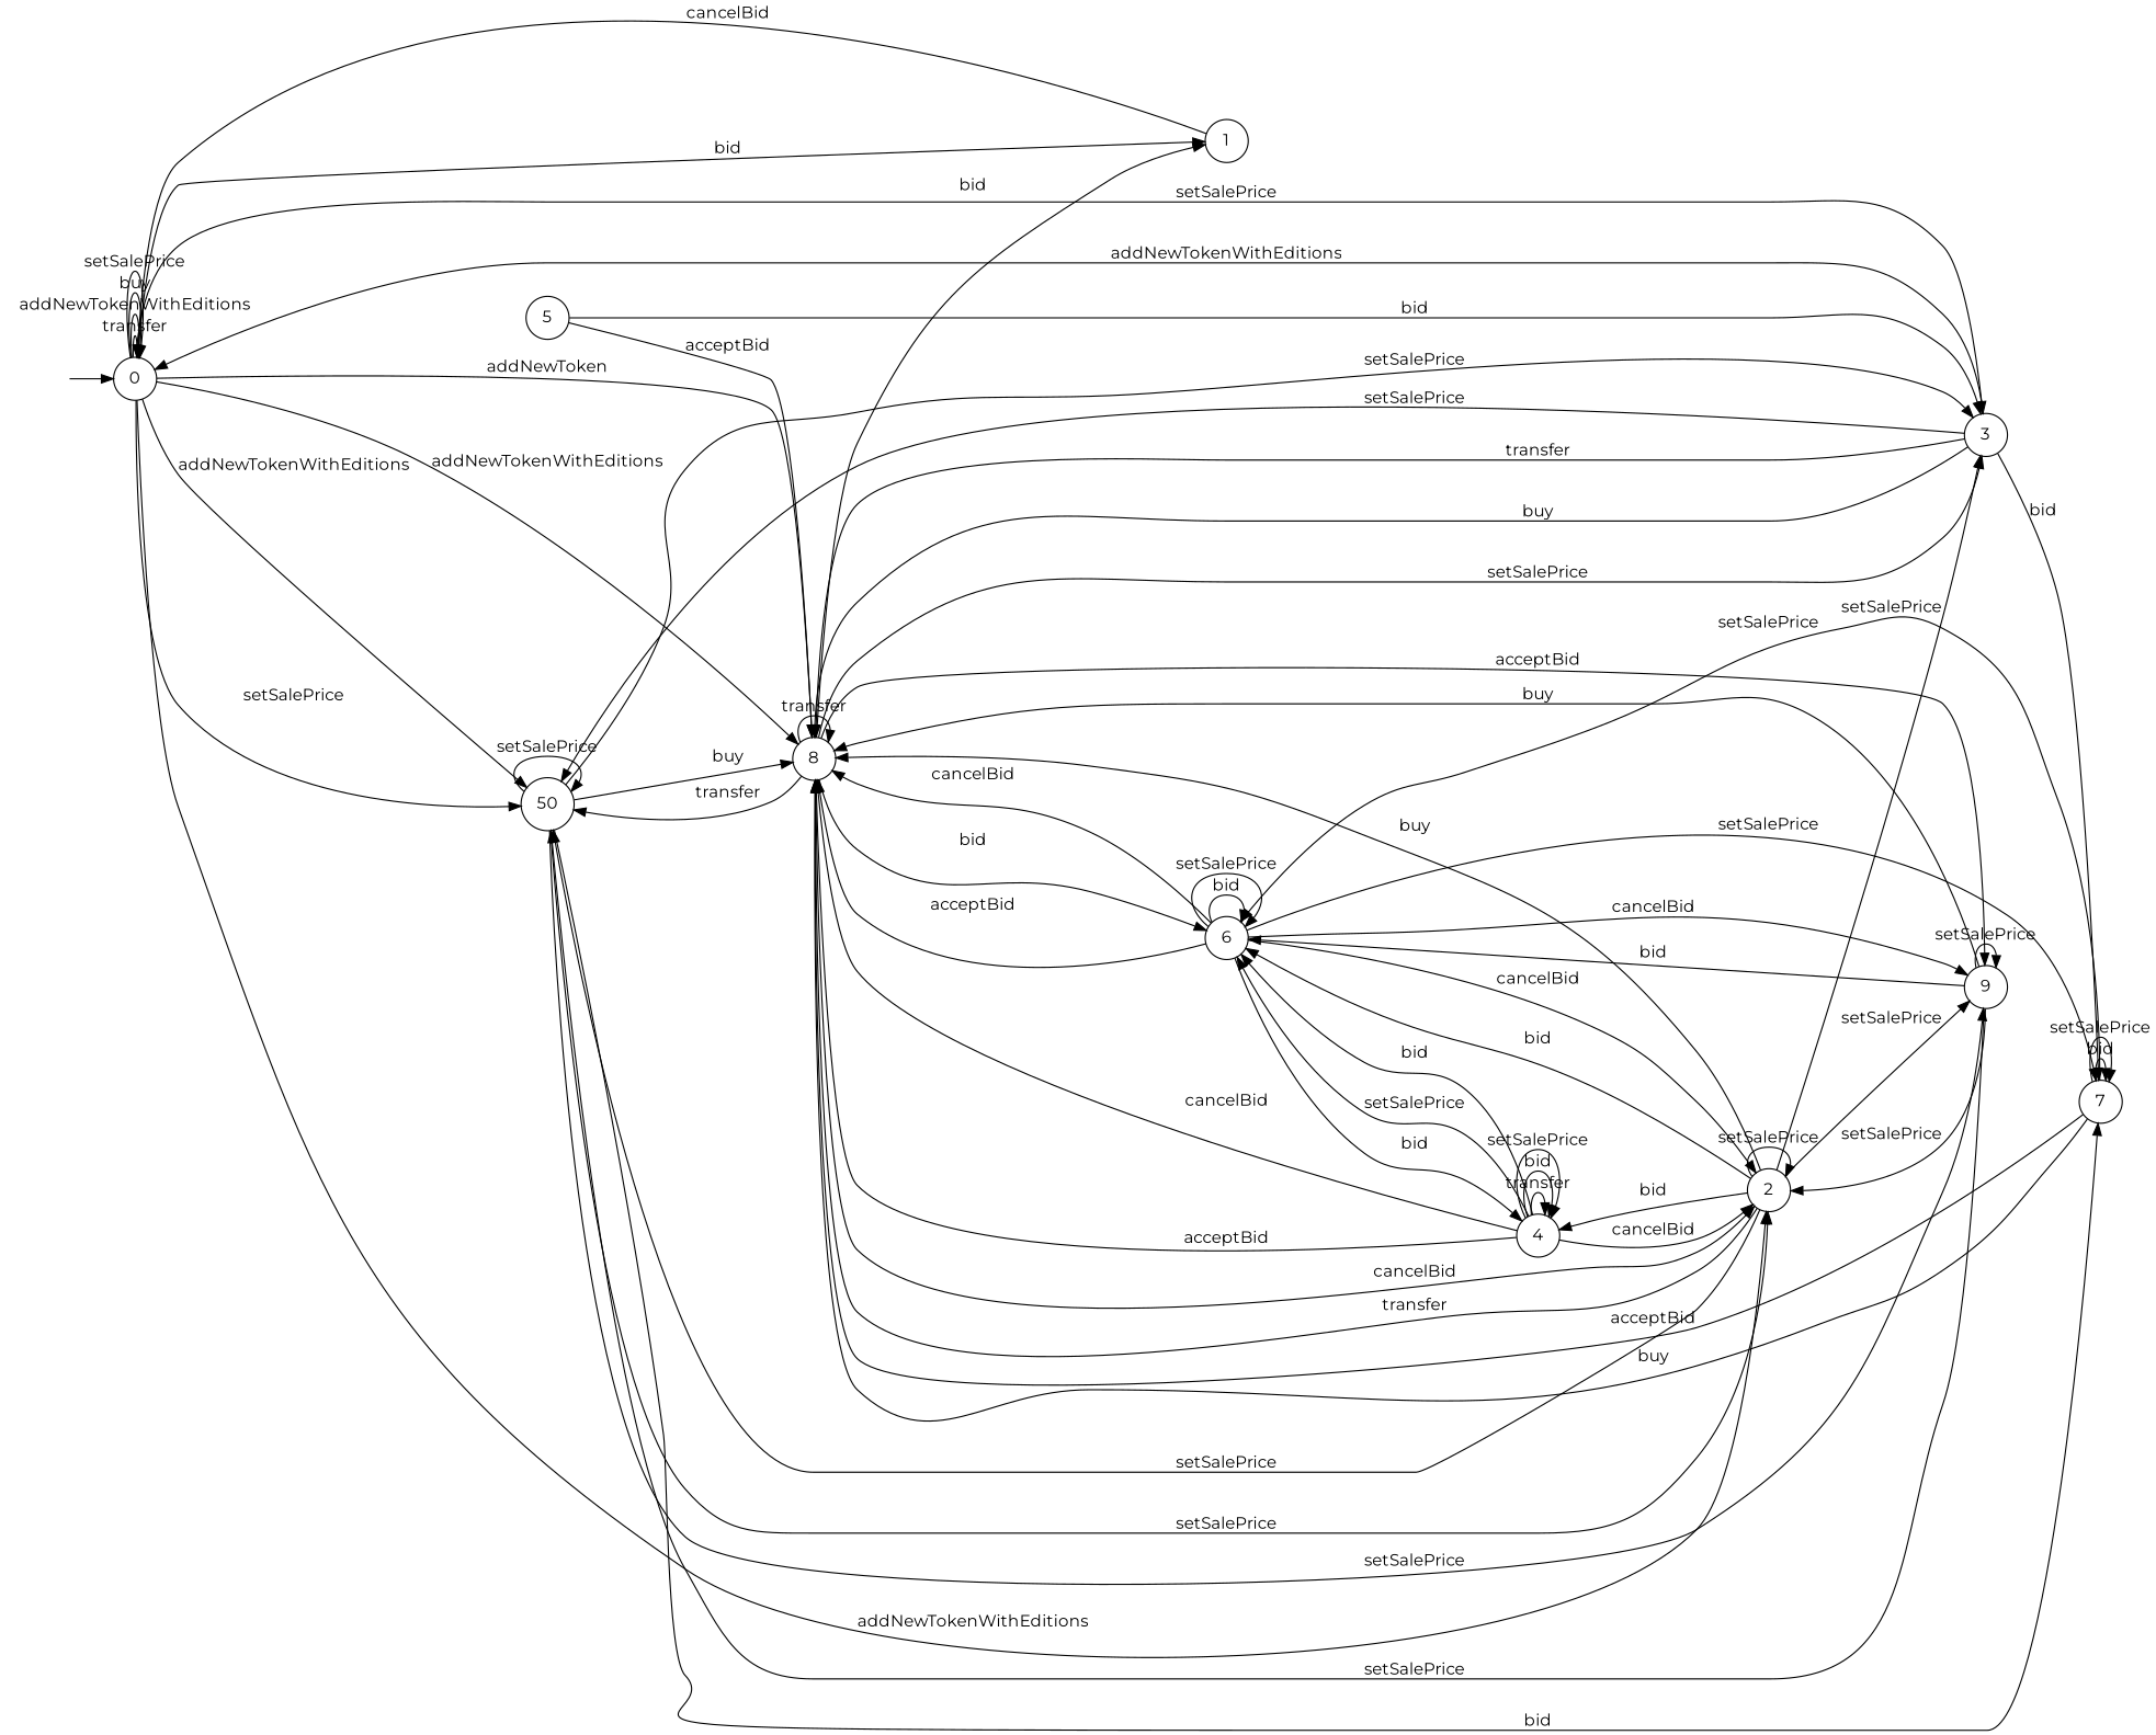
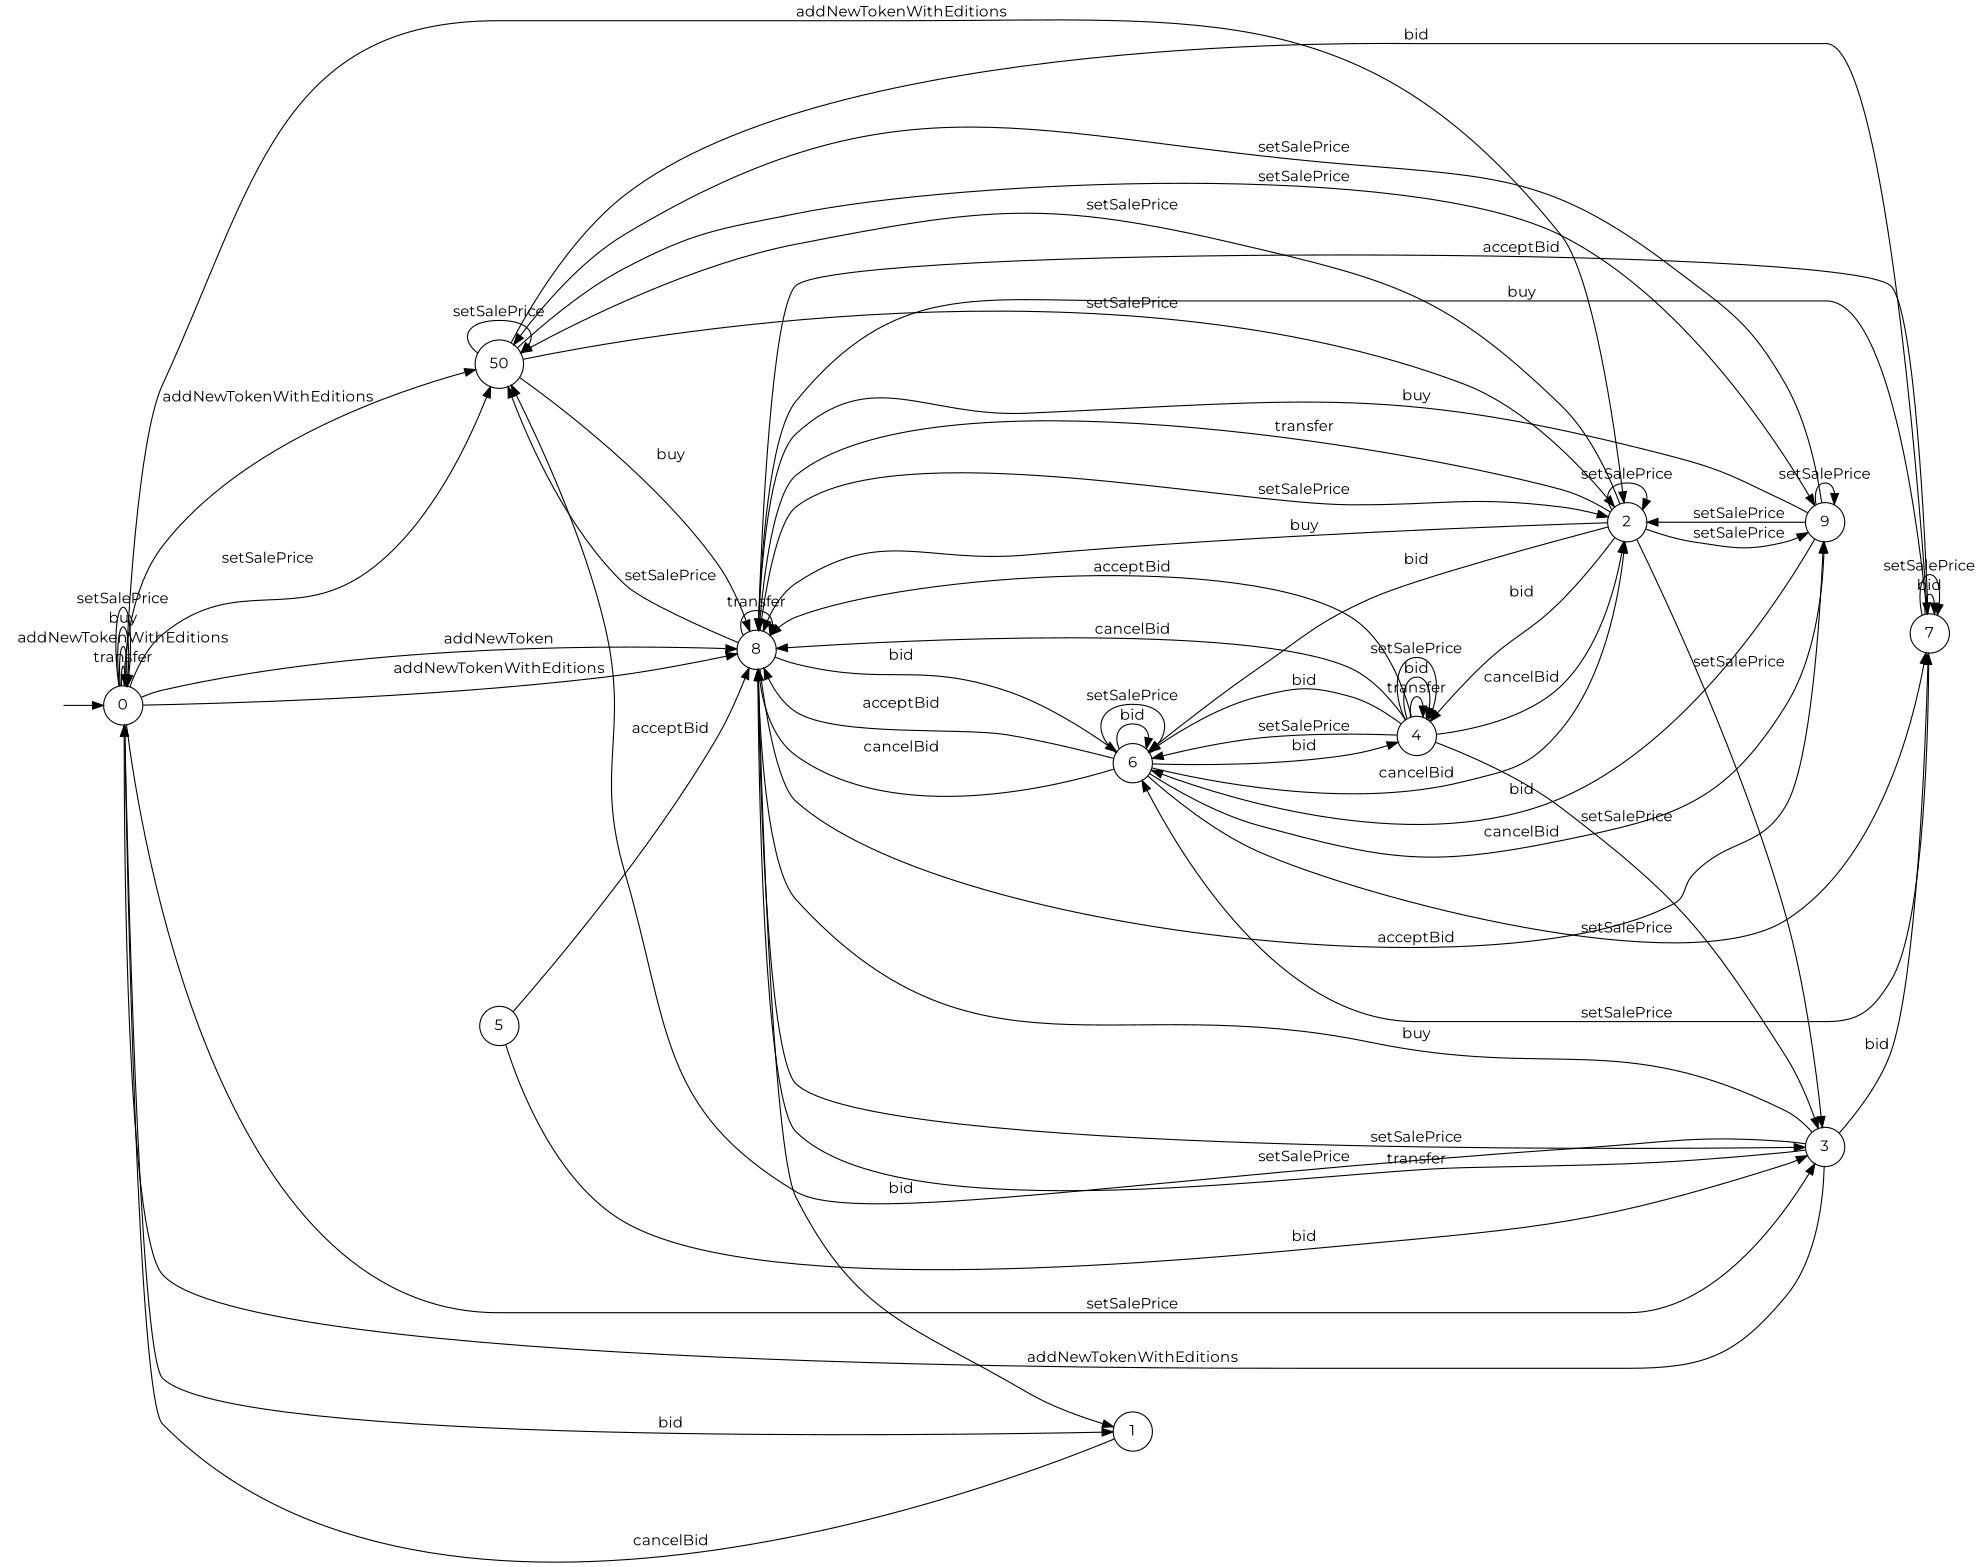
  digraph {
    fontname=Montserrat
    rankdir=LR
    node [fontname=Montserrat shape=circle]
    edge [fontname=Montserrat]
    "" [shape=plaintext]
    n2 [label=0]
    n3 [label=1]
    n4 [label=50]
    n5 [label=8]
    n6 [label=2]
    n7 [label=3]
    n8 [label=9]
    n9 [label=7]
    n10 [label=6]
    n11 [label=4]
    n12 [label=5]
    "" -> n2
    n2 -> n2 [label=transfer]
    n2 -> n2 [label=addNewTokenWithEditions]
    n2 -> n2 [label=buy]
    n2 -> n2 [label=setSalePrice]
    n2 -> n3 [label=bid]
    n2 -> n4 [label=addNewTokenWithEditions]
    n2 -> n4 [label=setSalePrice]
    n2 -> n5 [label=addNewToken]
    n2 -> n5 [label=addNewTokenWithEditions]
    n2 -> n6 [label=addNewTokenWithEditions]
    n2 -> n7 [label=setSalePrice]
    n3 -> n2 [label=cancelBid]
    n4 -> n4 [label=setSalePrice]
    n4 -> n5 [label=buy]
    n4 -> n6 [label=setSalePrice]
-   n4 -> n7 [label=setSalePrice]
+   n11 -> n7 [label=setSalePrice]
    n4 -> n8 [label=setSalePrice]
    n4 -> n9 [label=bid]
    n5 -> n3 [label=bid]
-   n5 -> n4 [label=transfer]
+   n5 -> n4 [label=setSalePrice]
    n5 -> n5 [label=transfer]
-   n5 -> n6 [label=cancelBid]
+   n5 -> n6 [label=setSalePrice]
    n5 -> n7 [label=setSalePrice]
    n5 -> n8 [label=acceptBid]
    n5 -> n10 [label=bid]
    n6 -> n4 [label=setSalePrice]
    n6 -> n5 [label=transfer]
    n6 -> n5 [label=buy]
    n6 -> n6 [label=setSalePrice]
    n6 -> n7 [label=setSalePrice]
    n6 -> n8 [label=setSalePrice]
    n6 -> n10 [label=bid]
    n6 -> n11 [label=bid]
    n7 -> n2 [label=addNewTokenWithEditions]
    n7 -> n4 [label=setSalePrice]
    n7 -> n5 [label=transfer]
    n7 -> n5 [label=buy]
    n7 -> n9 [label=bid]
    n8 -> n4 [label=setSalePrice]
    n8 -> n5 [label=buy]
    n8 -> n6 [label=setSalePrice]
    n8 -> n8 [label=setSalePrice]
    n8 -> n10 [label=bid]
    n9 -> n5 [label=acceptBid]
    n9 -> n5 [label=buy]
    n9 -> n9 [label=bid]
    n9 -> n9 [label=setSalePrice]
    n9 -> n10 [label=setSalePrice]
    n10 -> n5 [label=acceptBid]
    n10 -> n5 [label=cancelBid]
    n10 -> n6 [label=cancelBid]
    n10 -> n8 [label=cancelBid]
    n10 -> n9 [label=setSalePrice]
    n10 -> n10 [label=bid]
    n10 -> n10 [label=setSalePrice]
    n10 -> n11 [label=bid]
    n11 -> n5 [label=acceptBid]
    n11 -> n5 [label=cancelBid]
    n11 -> n6 [label=cancelBid]
    n11 -> n10 [label=bid]
    n11 -> n10 [label=setSalePrice]
    n11 -> n11 [label=transfer]
    n11 -> n11 [label=bid]
    n11 -> n11 [label=setSalePrice]
    n12 -> n5 [label=acceptBid]
    n12 -> n7 [label=bid]
  }
